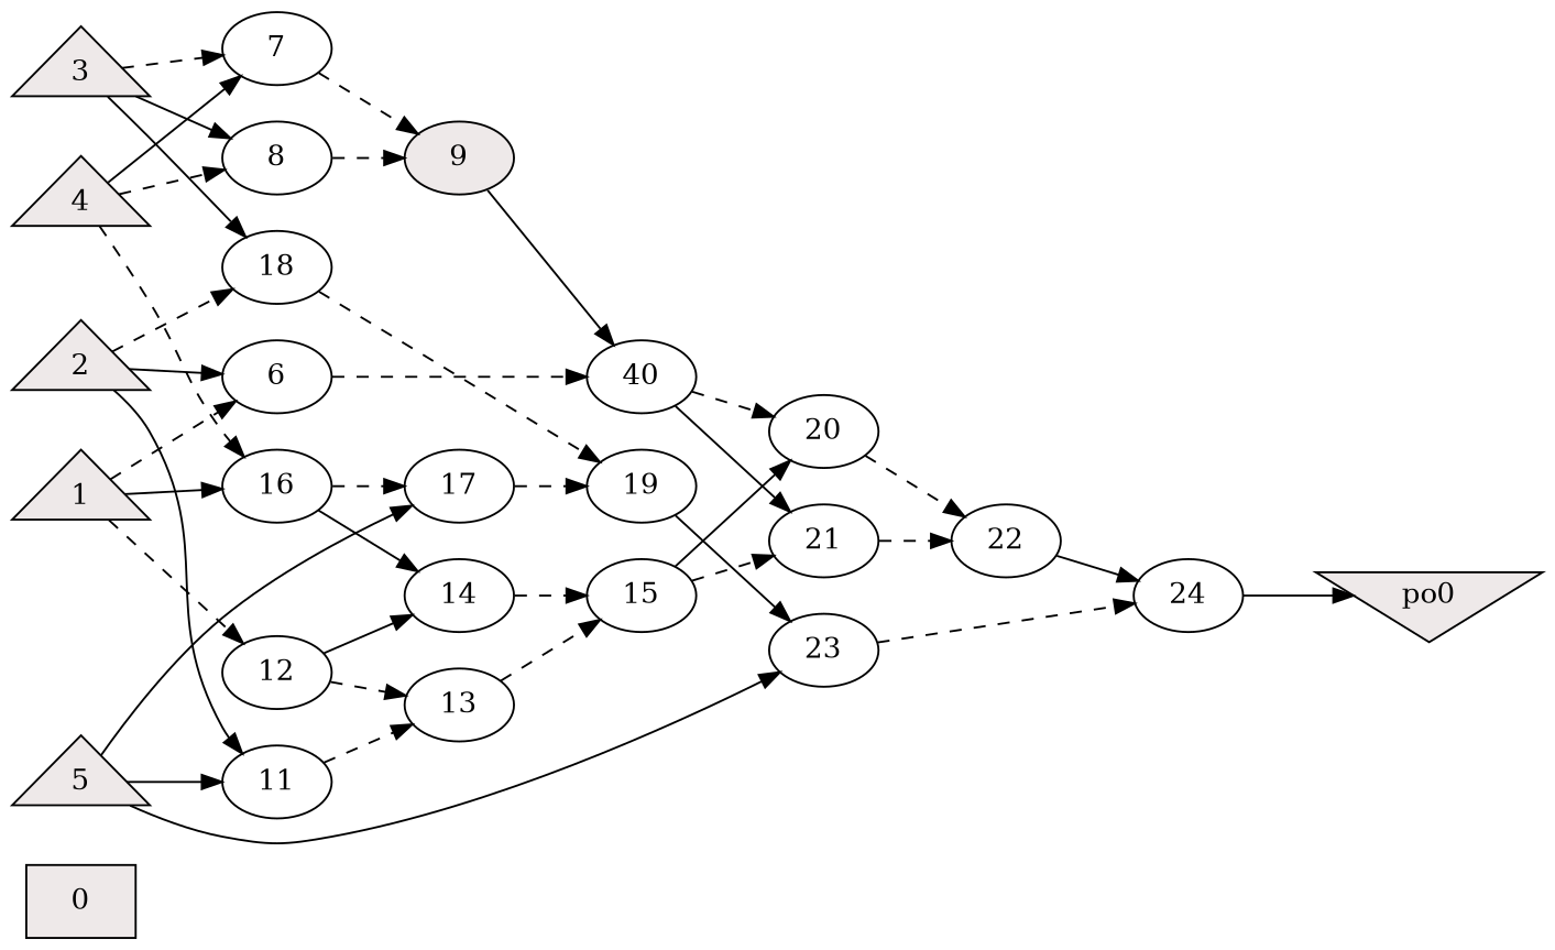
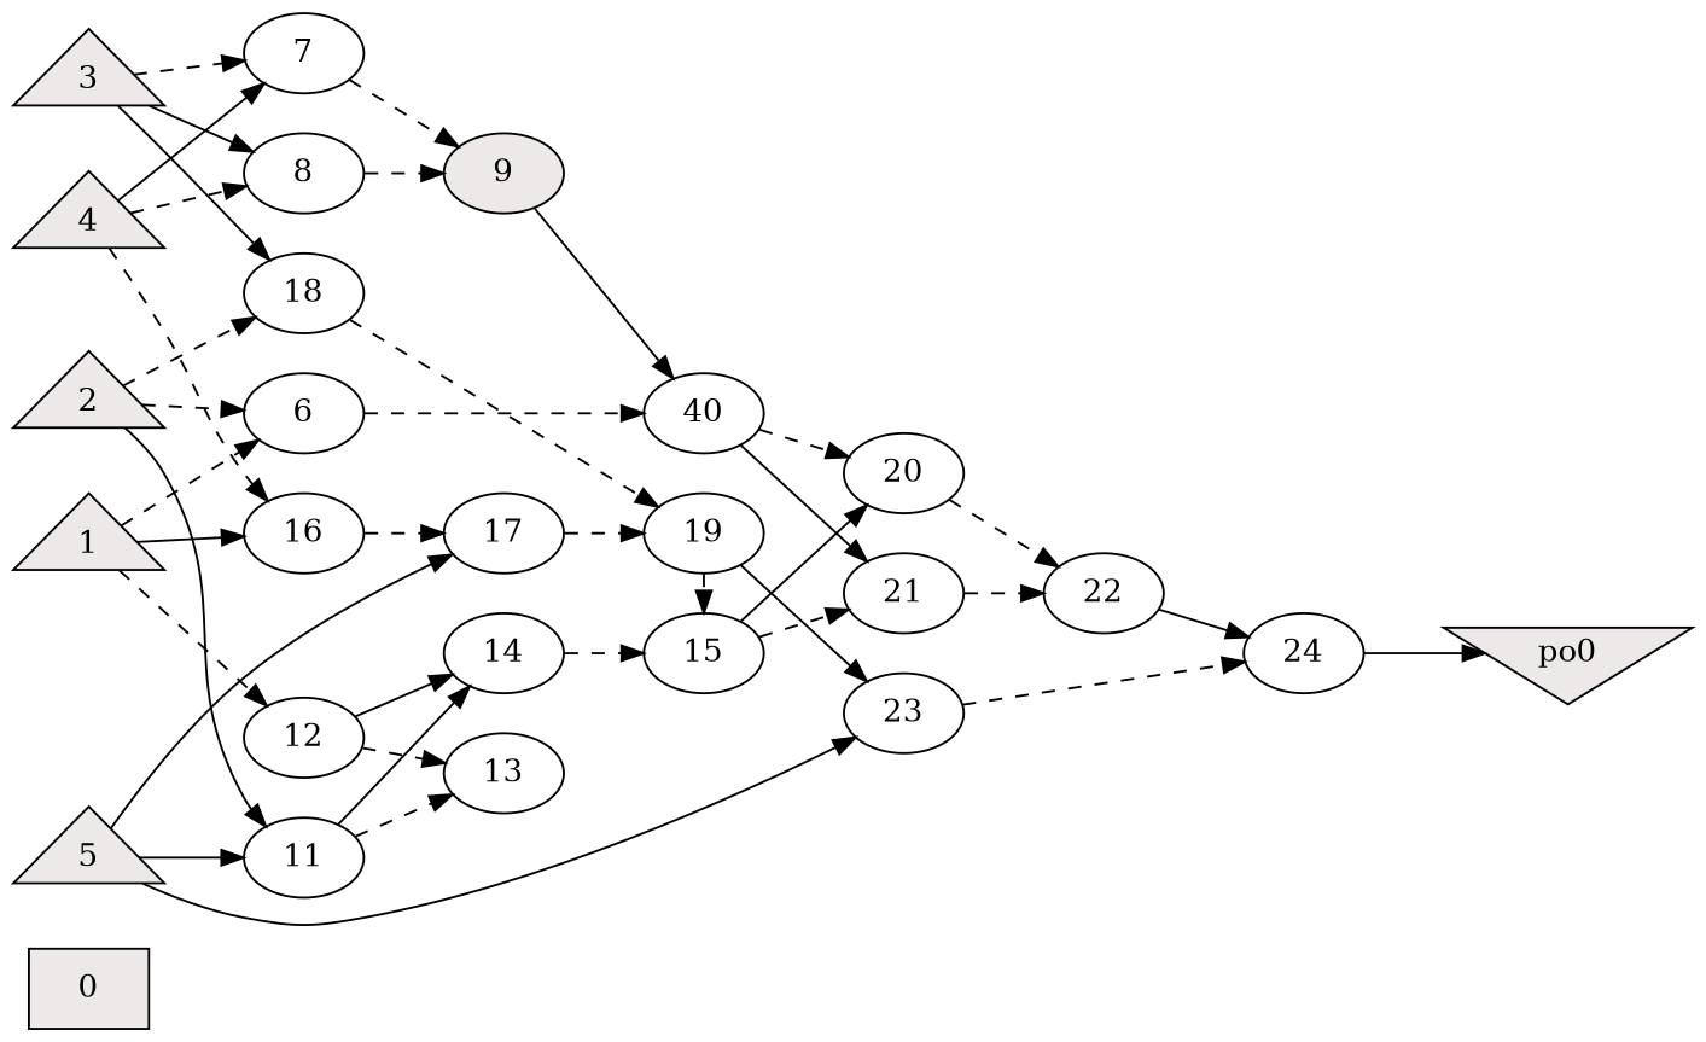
  digraph {
    rankdir=LR
    node [fillcolor=white shape=ellipse style=filled]
    edge [style=dashed]
    n1 [fillcolor=snow2 label=0 shape=box]
    n2 [fillcolor=snow2 label=1 shape=triangle]
    n3 [fillcolor=snow2 label=2 shape=triangle]
    n4 [fillcolor=snow2 label=3 shape=triangle]
    n5 [fillcolor=snow2 label=4 shape=triangle]
    n6 [fillcolor=snow2 label=5 shape=triangle]
    n7 [label=6]
    n8 [label=7]
    n9 [label=8]
    n10 [label=11]
    n11 [label=12]
    n12 [label=16]
    n13 [label=18]
    n14 [fillcolor=snow2 label=9]
    n15 [label=13]
    n16 [label=14]
    n17 [label=17]
    n18 [label=40]
    n19 [label=15]
    n20 [label=19]
    n21 [label=20]
    n22 [label=21]
    n23 [label=23]
    n24 [label=22]
    n25 [label=24]
    po0 [fillcolor=snow2 shape=invtriangle]
    subgraph sub_1 {
      rank=same
      n1
      n2
      n3
      n4
      n5
      n6
    }
    subgraph sub_2 {
      rank=same
      n7
      n8
      n9
      n10
      n11
      n12
      n13
    }
    subgraph sub_3 {
      rank=same
      n14
      n15
      n16
      n17
    }
    subgraph sub_4 {
      rank=same
      n18
      n19
      n20
    }
    subgraph sub_5 {
      rank=same
      n21
      n22
      n23
    }
    subgraph sub_6 {
      rank=same
      n24
    }
    subgraph sub_7 {
      rank=same
      n25
    }
    subgraph sub_8 {
      rank=same
      po0
    }
    n2 -> n7
    n2 -> n11
    n2 -> n12 [style=solid]
-   n3 -> n7 [style=solid]
+   n3 -> n7
    n3 -> n10 [style=solid]
    n3 -> n13
    n4 -> n8
    n4 -> n9 [style=solid]
    n4 -> n13 [style=solid]
    n5 -> n8 [style=solid]
    n5 -> n9
    n5 -> n12
    n6 -> n10 [style=solid]
    n6 -> n17 [style=solid]
    n6 -> n23 [style=solid]
    n7 -> n18
    n8 -> n14
    n9 -> n14
    n10 -> n15
-   n12 -> n16 [style=solid]
+   n10 -> n16 [style=solid]
    n11 -> n15
    n11 -> n16 [style=solid]
    n12 -> n17
    n13 -> n20
    n14 -> n18 [style=solid]
-   n15 -> n19
+   n20 -> n19
    n16 -> n19
    n17 -> n20
    n18 -> n21
    n18 -> n22 [style=solid]
    n19 -> n21 [style=solid]
    n19 -> n22
    n20 -> n23 [style=solid]
    n21 -> n24
    n22 -> n24
    n23 -> n25
    n24 -> n25 [style=solid]
    n25 -> po0 [style=solid]
  }
